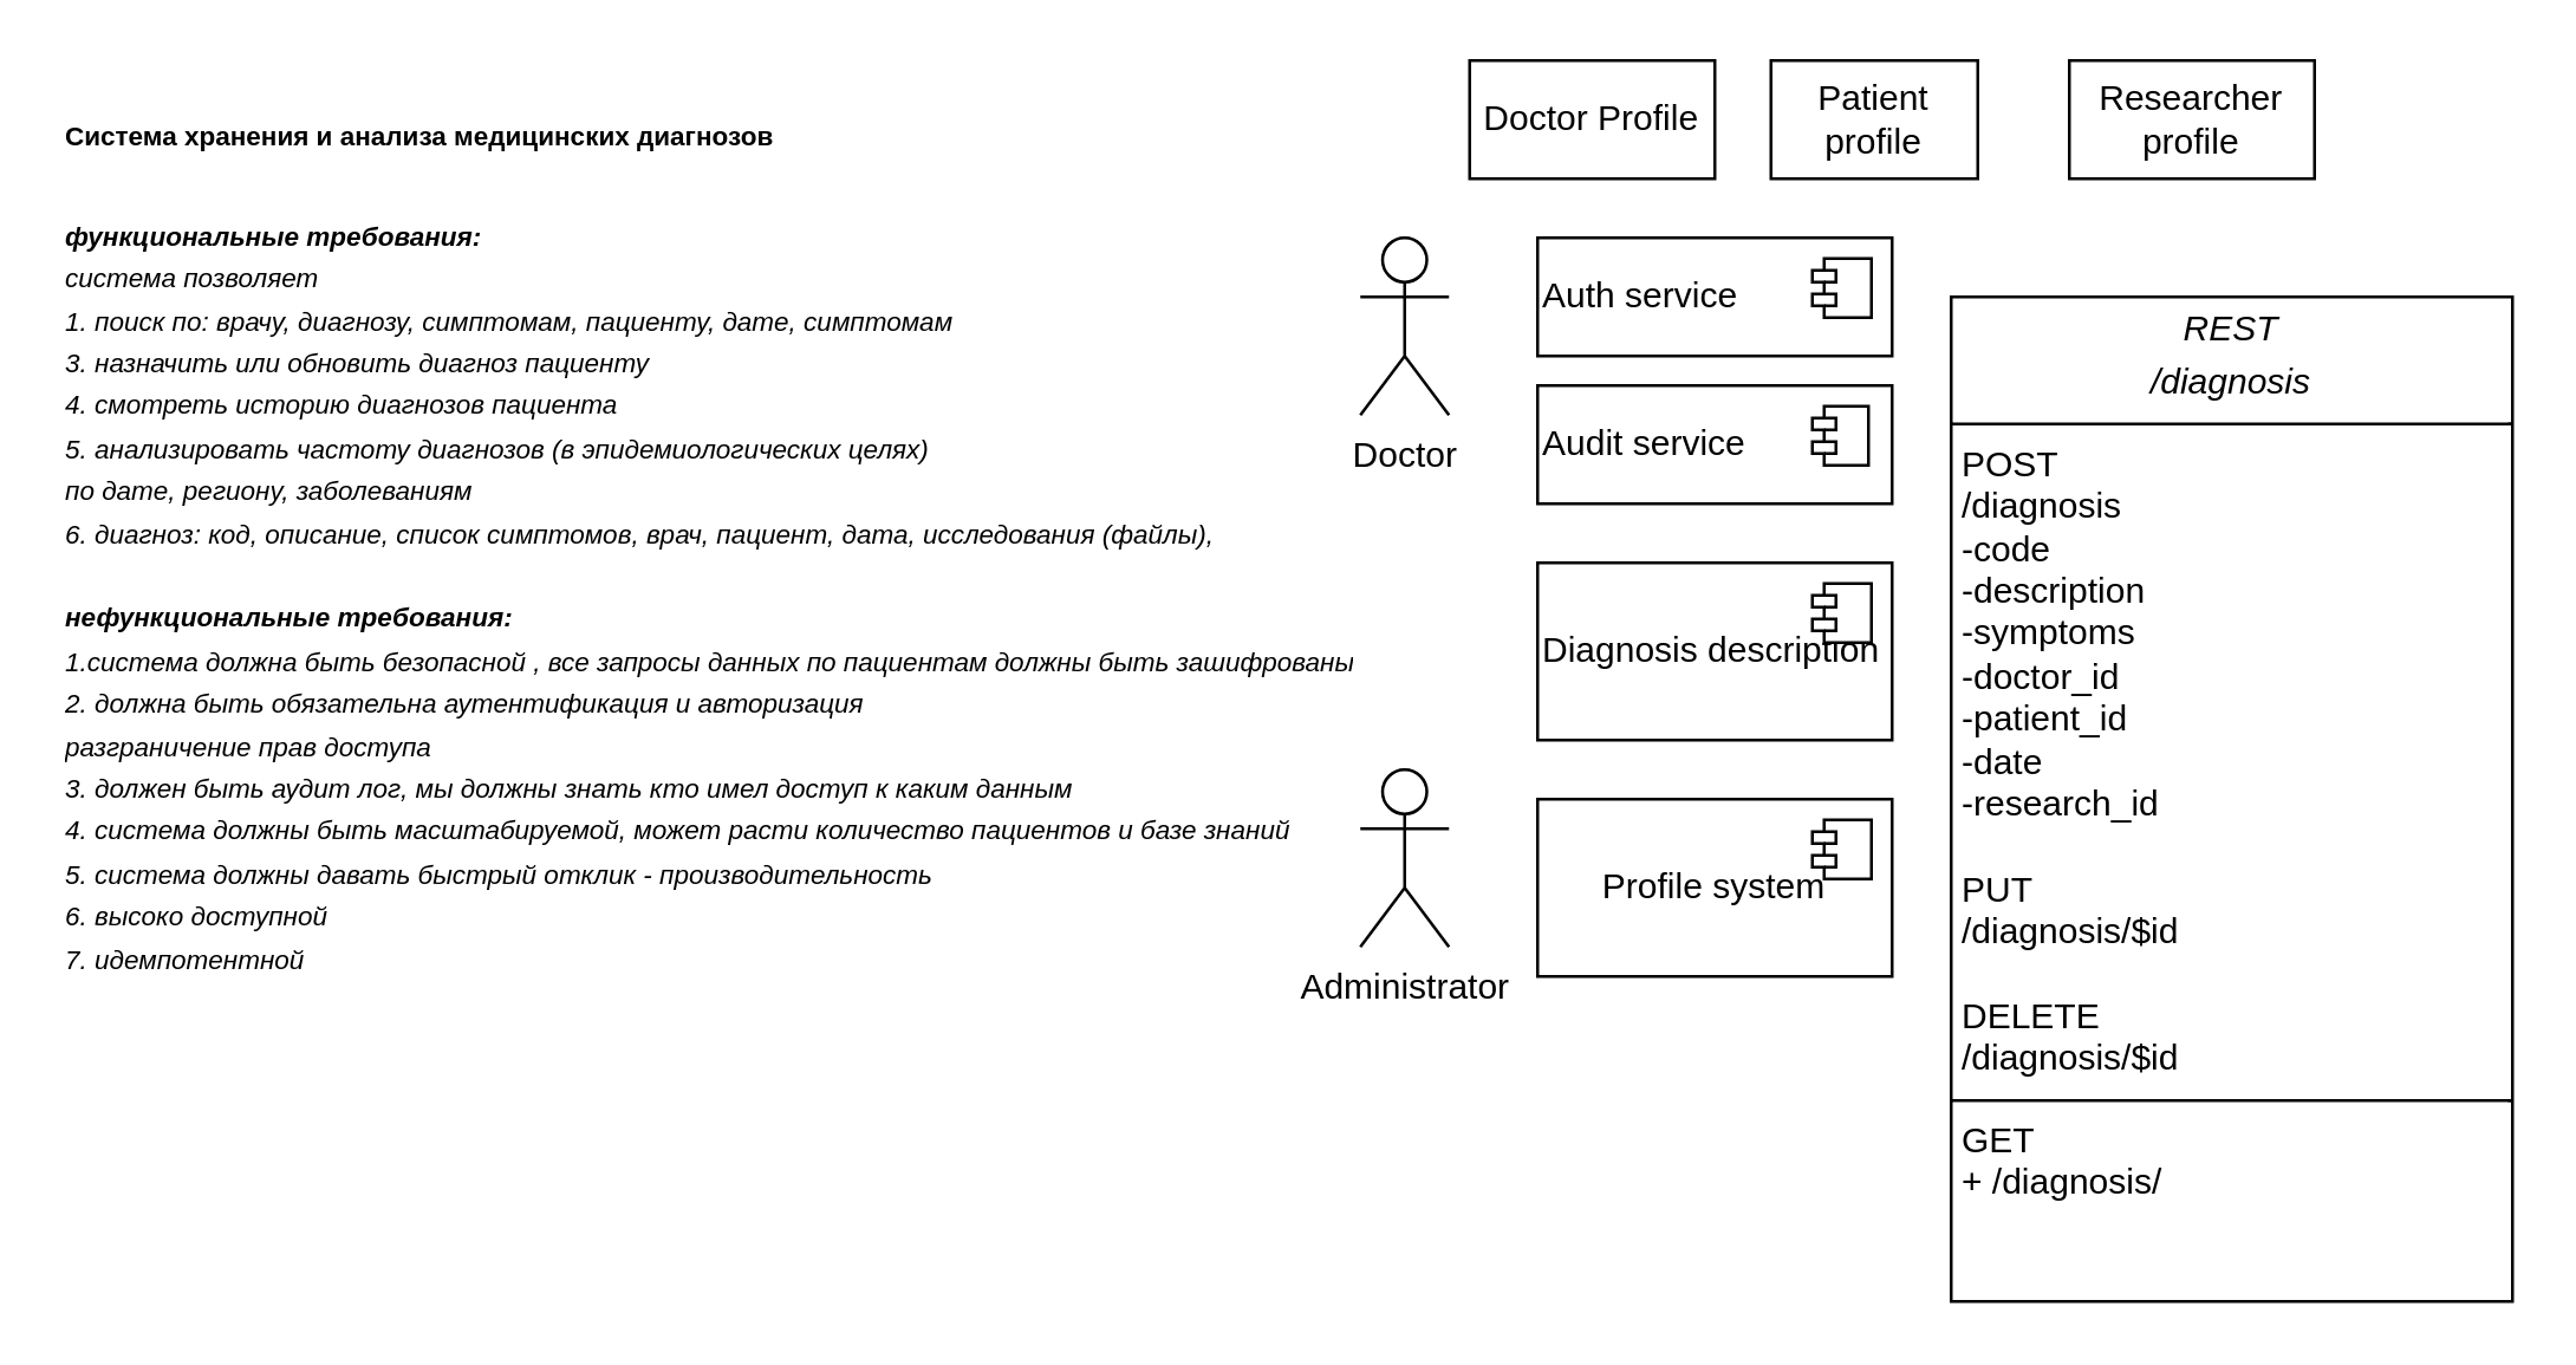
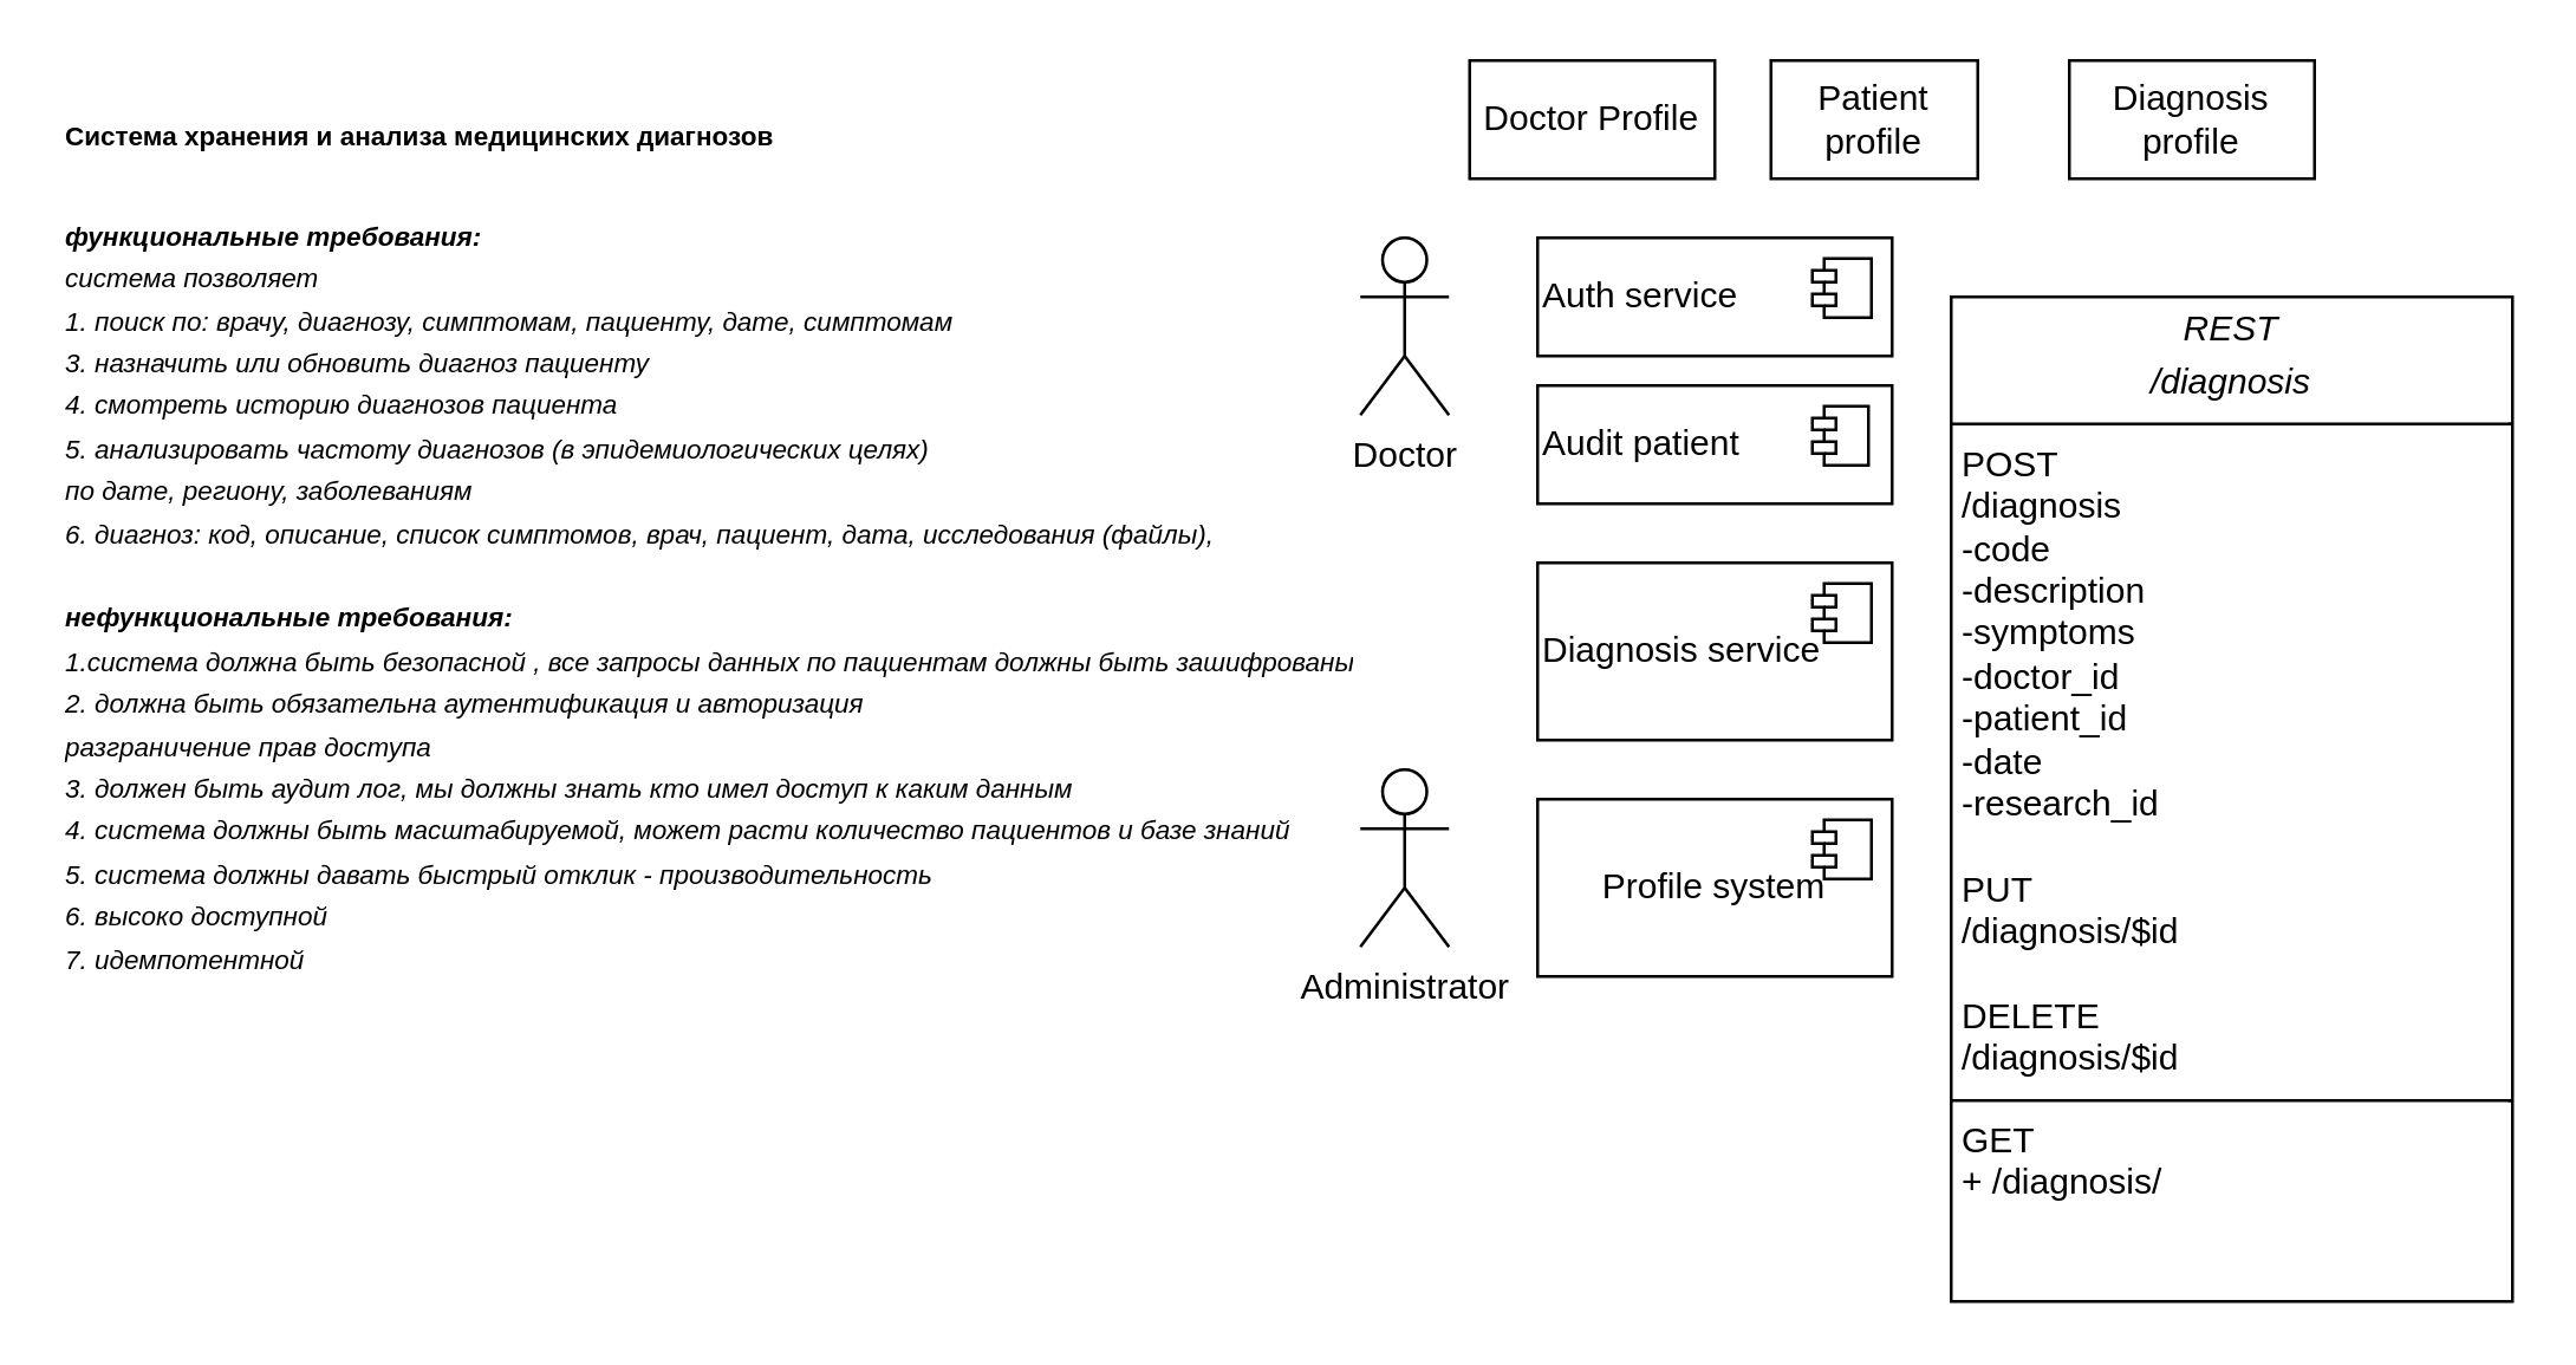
  <mxCell id="0" />
  <mxCell id="1" parent="0" />
  <mxCell id="2" value="&lt;h1 style=&quot;margin-top: 0px;&quot;&gt;&lt;span style=&quot;background-color: transparent; color: light-dark(rgb(0, 0, 0), rgb(255, 255, 255));&quot;&gt;&lt;font style=&quot;font-size: 9px;&quot;&gt;Система хранения и анализа медицинских диагнозов&amp;nbsp;&lt;/font&gt;&lt;/span&gt;&lt;/h1&gt;&lt;div&gt;&lt;i&gt;&lt;font style=&quot;font-size: 9px;&quot;&gt;&lt;b&gt;функциональные требования:&lt;/b&gt;&lt;br&gt;система позволяет&lt;/font&gt;&lt;/i&gt;&lt;/div&gt;&lt;div&gt;&lt;font style=&quot;font-size: 9px;&quot;&gt;&lt;i style=&quot;background-color: transparent; color: light-dark(rgb(0, 0, 0), rgb(255, 255, 255));&quot;&gt;1. поиск по: врачу, диагнозу, &lt;/i&gt;&lt;i style=&quot;background-color: transparent; color: light-dark(rgb(0, 0, 0), rgb(255, 255, 255));&quot;&gt;симптомам, пациенту, дате, симптомам&lt;/i&gt;&lt;/font&gt;&lt;/div&gt;&lt;div&gt;&lt;i&gt;&lt;font style=&quot;font-size: 9px;&quot;&gt;3. назначить или обновить диагноз пациенту&lt;/font&gt;&lt;/i&gt;&lt;/div&gt;&lt;div&gt;&lt;i&gt;&lt;font style=&quot;font-size: 9px;&quot;&gt;4. смотреть историю диагнозов пациента&lt;/font&gt;&lt;/i&gt;&lt;/div&gt;&lt;div&gt;&lt;i&gt;&lt;font style=&quot;font-size: 9px;&quot;&gt;5. анализировать частоту диагнозов (в эпидемиологических целях)&lt;/font&gt;&lt;/i&gt;&lt;/div&gt;&lt;div&gt;&lt;i&gt;&lt;font style=&quot;font-size: 9px;&quot;&gt;по дате, региону, заболеваниям&lt;/font&gt;&lt;/i&gt;&lt;/div&gt;&lt;div&gt;&lt;i&gt;&lt;font style=&quot;font-size: 9px;&quot;&gt;6. диагноз: код, описание, список симптомов, врач, пациент, дата, исследования (файлы),&amp;nbsp;&lt;/font&gt;&lt;/i&gt;&lt;/div&gt;&lt;div&gt;&lt;b&gt;&lt;font style=&quot;font-size: 9px;&quot;&gt;&lt;br&gt;&lt;/font&gt;&lt;/b&gt;&lt;/div&gt;&lt;div&gt;&lt;b&gt;&lt;i&gt;&lt;font style=&quot;font-size: 9px;&quot;&gt;нефункциональные требования:&lt;/font&gt;&lt;/i&gt;&lt;/b&gt;&lt;/div&gt;&lt;div&gt;&lt;i style=&quot;&quot;&gt;&lt;font style=&quot;font-size: 9px;&quot;&gt;1.система должна быть безопасной , все запросы данных по пациентам должны быть зашифрованы&lt;/font&gt;&lt;/i&gt;&lt;/div&gt;&lt;div&gt;&lt;i style=&quot;&quot;&gt;&lt;font style=&quot;font-size: 9px;&quot;&gt;2. должна быть обязательна аутентификация и авторизация&amp;nbsp;&lt;/font&gt;&lt;/i&gt;&lt;/div&gt;&lt;div&gt;&lt;i style=&quot;&quot;&gt;&lt;font style=&quot;font-size: 9px;&quot;&gt;разграничение прав доступа&lt;/font&gt;&lt;/i&gt;&lt;/div&gt;&lt;div&gt;&lt;i style=&quot;&quot;&gt;&lt;font style=&quot;font-size: 9px;&quot;&gt;3. должен быть аудит лог, мы должны знать кто имел доступ к каким данным&lt;/font&gt;&lt;/i&gt;&lt;/div&gt;&lt;div&gt;&lt;i style=&quot;&quot;&gt;&lt;font style=&quot;font-size: 9px;&quot;&gt;4. система должны быть масштабируемой, может расти количество пациентов и базе знаний&lt;br&gt;5. система должны давать быстрый отклик - производительность&lt;/font&gt;&lt;/i&gt;&lt;/div&gt;&lt;div&gt;&lt;i style=&quot;&quot;&gt;&lt;font style=&quot;font-size: 9px;&quot;&gt;6. высоко доступной&amp;nbsp;&lt;/font&gt;&lt;/i&gt;&lt;/div&gt;&lt;div&gt;&lt;i style=&quot;&quot;&gt;&lt;font style=&quot;font-size: 9px;&quot;&gt;7. идемпотентной&lt;/font&gt;&lt;/i&gt;&lt;/div&gt;" style="text;html=1;whiteSpace=wrap;overflow=hidden;rounded=0;" parent="1" vertex="1"><mxGeometry width="440" height="330" as="geometry" x="20" y="20" /></mxCell>
  <mxCell id="3" value="Doctor" style="shape=umlActor;verticalLabelPosition=bottom;verticalAlign=top;html=1;outlineConnect=0;" vertex="1" parent="1"><mxGeometry x="460" y="80" width="30" height="60" as="geometry" /></mxCell>
  <mxCell id="4" value="Administrator" style="shape=umlActor;verticalLabelPosition=bottom;verticalAlign=top;html=1;outlineConnect=0;" vertex="1" parent="1"><mxGeometry x="460" y="260" width="30" height="60" as="geometry" /></mxCell>
  <mxCell id="5" value="Auth service" style="html=1;dropTarget=0;whiteSpace=wrap;align=left;" vertex="1" parent="1"><mxGeometry x="520" y="80" width="120" height="40" as="geometry" /></mxCell>
  <mxCell id="6" value="" style="shape=module;jettyWidth=8;jettyHeight=4;" vertex="1" parent="5"><mxGeometry x="1" width="20" height="20" relative="1" as="geometry"><mxPoint x="-27" y="7" as="offset" /></mxGeometry></mxCell>
- <mxCell id="7" value="Audit service" style="html=1;dropTarget=0;whiteSpace=wrap;align=left;" vertex="1" parent="1"><mxGeometry x="520" y="130" width="120" height="40" as="geometry" /></mxCell>
+ <mxCell id="7" value="Audit patient" style="html=1;dropTarget=0;whiteSpace=wrap;align=left;" vertex="1" parent="1"><mxGeometry x="520" y="130" width="120" height="40" as="geometry" /></mxCell>
  <mxCell id="8" value="" style="shape=module;jettyWidth=8;jettyHeight=4;" vertex="1" parent="7"><mxGeometry x="1" width="19" height="20" relative="1" as="geometry"><mxPoint x="-27" y="7" as="offset" /></mxGeometry></mxCell>
- <mxCell id="9" value="Diagnosis description" style="html=1;dropTarget=0;whiteSpace=wrap;align=left;" vertex="1" parent="1"><mxGeometry x="520" y="190" width="120" height="60" as="geometry" /></mxCell>
+ <mxCell id="9" value="Diagnosis service" style="html=1;dropTarget=0;whiteSpace=wrap;align=left;" vertex="1" parent="1"><mxGeometry x="520" y="190" width="120" height="60" as="geometry" /></mxCell>
  <mxCell id="10" value="" style="shape=module;jettyWidth=8;jettyHeight=4;" vertex="1" parent="9"><mxGeometry x="1" width="20" height="20" relative="1" as="geometry"><mxPoint x="-27" y="7" as="offset" /></mxGeometry></mxCell>
  <mxCell id="11" value="&lt;div&gt;Profile system&lt;/div&gt;" style="html=1;dropTarget=0;whiteSpace=wrap;" vertex="1" parent="1"><mxGeometry x="520" y="270" width="120" height="60" as="geometry" /></mxCell>
  <mxCell id="12" value="" style="shape=module;jettyWidth=8;jettyHeight=4;" vertex="1" parent="11"><mxGeometry x="1" width="20" height="20" relative="1" as="geometry"><mxPoint x="-27" y="7" as="offset" /></mxGeometry></mxCell>
  <mxCell id="13" value="Doctor Profile" style="html=1;whiteSpace=wrap;" vertex="1" parent="1"><mxGeometry x="497" width="83" height="40" as="geometry" y="20" /></mxCell>
  <mxCell id="14" value="Patient profile" style="html=1;whiteSpace=wrap;" vertex="1" parent="1"><mxGeometry x="599" y="20" width="70" height="40" as="geometry" /></mxCell>
- <mxCell id="15" value="Researcher profile" style="rounded=0;whiteSpace=wrap;html=1;" vertex="1" parent="1"><mxGeometry x="700" width="83" height="40" as="geometry" y="20" /></mxCell>
+ <mxCell id="15" value="Diagnosis profile" style="rounded=0;whiteSpace=wrap;html=1;" vertex="1" parent="1"><mxGeometry x="700" width="83" height="40" as="geometry" y="20" /></mxCell>
  <mxCell id="16" value="&lt;p style=&quot;margin:0px;margin-top:4px;text-align:center;&quot;&gt;&lt;i&gt;REST&lt;/i&gt;&lt;/p&gt;&lt;p style=&quot;margin:0px;margin-top:4px;text-align:center;&quot;&gt;&lt;i&gt;/diagnosis&lt;/i&gt;&lt;/p&gt;&lt;hr size=&quot;1&quot; style=&quot;border-style:solid;&quot;&gt;&lt;p style=&quot;margin:0px;margin-left:4px;&quot;&gt;POST&lt;br&gt;/diagnosis&lt;/p&gt;&lt;p style=&quot;margin:0px;margin-left:4px;&quot;&gt;-code&lt;/p&gt;&lt;p style=&quot;margin:0px;margin-left:4px;&quot;&gt;-description&lt;/p&gt;&lt;p style=&quot;margin:0px;margin-left:4px;&quot;&gt;-symptoms&lt;/p&gt;&lt;p style=&quot;margin:0px;margin-left:4px;&quot;&gt;-doctor_id&lt;/p&gt;&lt;p style=&quot;margin:0px;margin-left:4px;&quot;&gt;-patient_id&lt;/p&gt;&lt;p style=&quot;margin:0px;margin-left:4px;&quot;&gt;-date&lt;/p&gt;&lt;p style=&quot;margin:0px;margin-left:4px;&quot;&gt;-research_id&lt;/p&gt;&lt;p style=&quot;margin:0px;margin-left:4px;&quot;&gt;&lt;br&gt;&lt;/p&gt;&lt;p style=&quot;margin:0px;margin-left:4px;&quot;&gt;PUT&lt;/p&gt;&lt;p style=&quot;margin:0px;margin-left:4px;&quot;&gt;/diagnosis/$id&lt;/p&gt;&lt;p style=&quot;margin:0px;margin-left:4px;&quot;&gt;&lt;br&gt;&lt;/p&gt;&lt;p style=&quot;margin:0px;margin-left:4px;&quot;&gt;DELETE&lt;/p&gt;&lt;p style=&quot;margin:0px;margin-left:4px;&quot;&gt;/diagnosis/$id&lt;/p&gt;&lt;hr size=&quot;1&quot; style=&quot;border-style:solid;&quot;&gt;&lt;p style=&quot;margin:0px;margin-left:4px;&quot;&gt;GET&lt;/p&gt;&lt;p style=&quot;margin:0px;margin-left:4px;&quot;&gt;+ /diagnosis/&lt;/p&gt;" style="verticalAlign=top;align=left;overflow=fill;html=1;whiteSpace=wrap;" vertex="1" parent="1"><mxGeometry x="660" y="100" width="190" height="340" as="geometry" /></mxCell>
